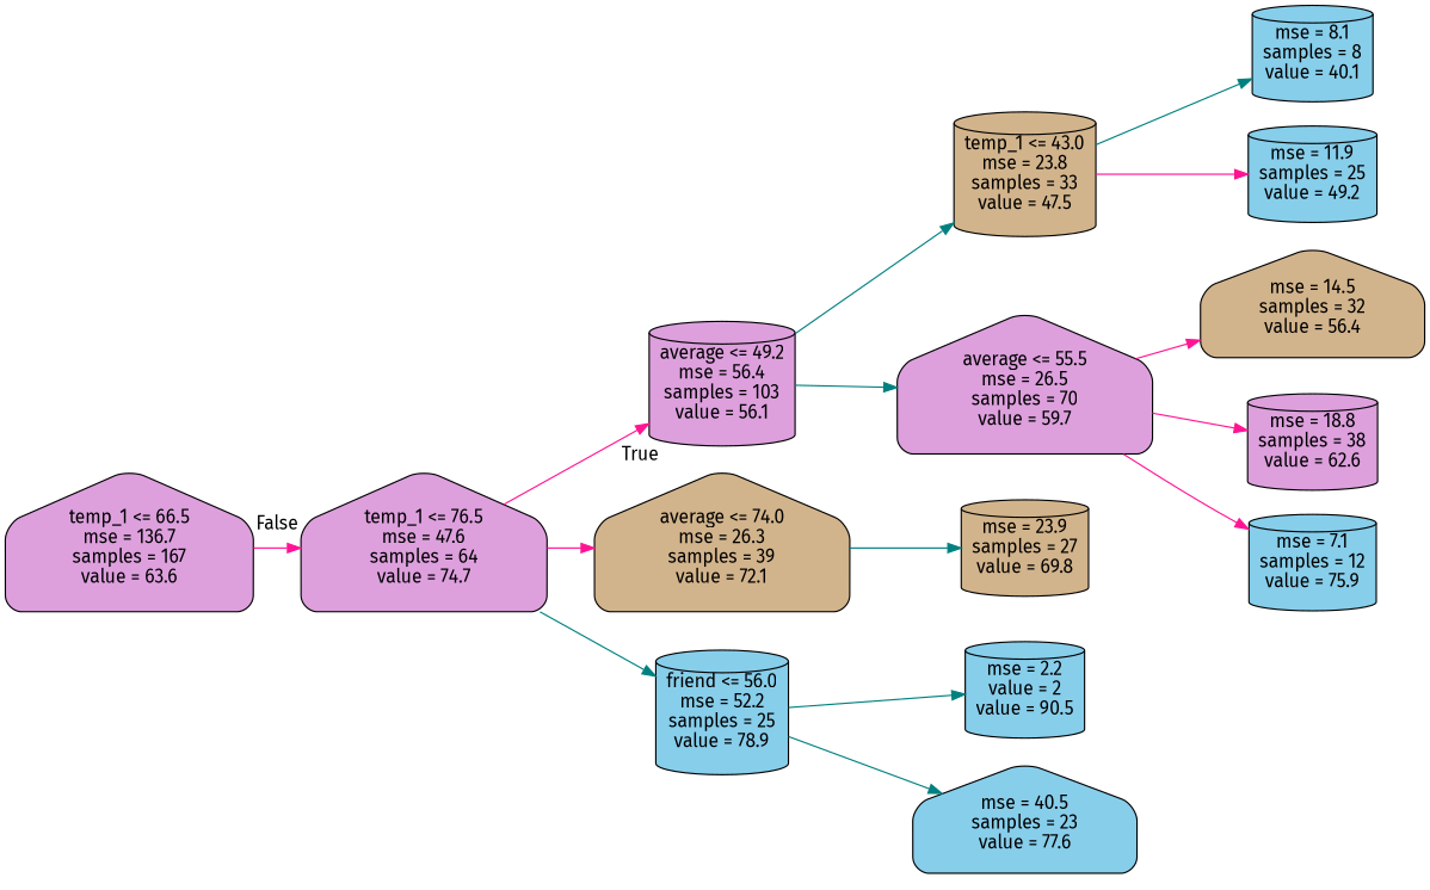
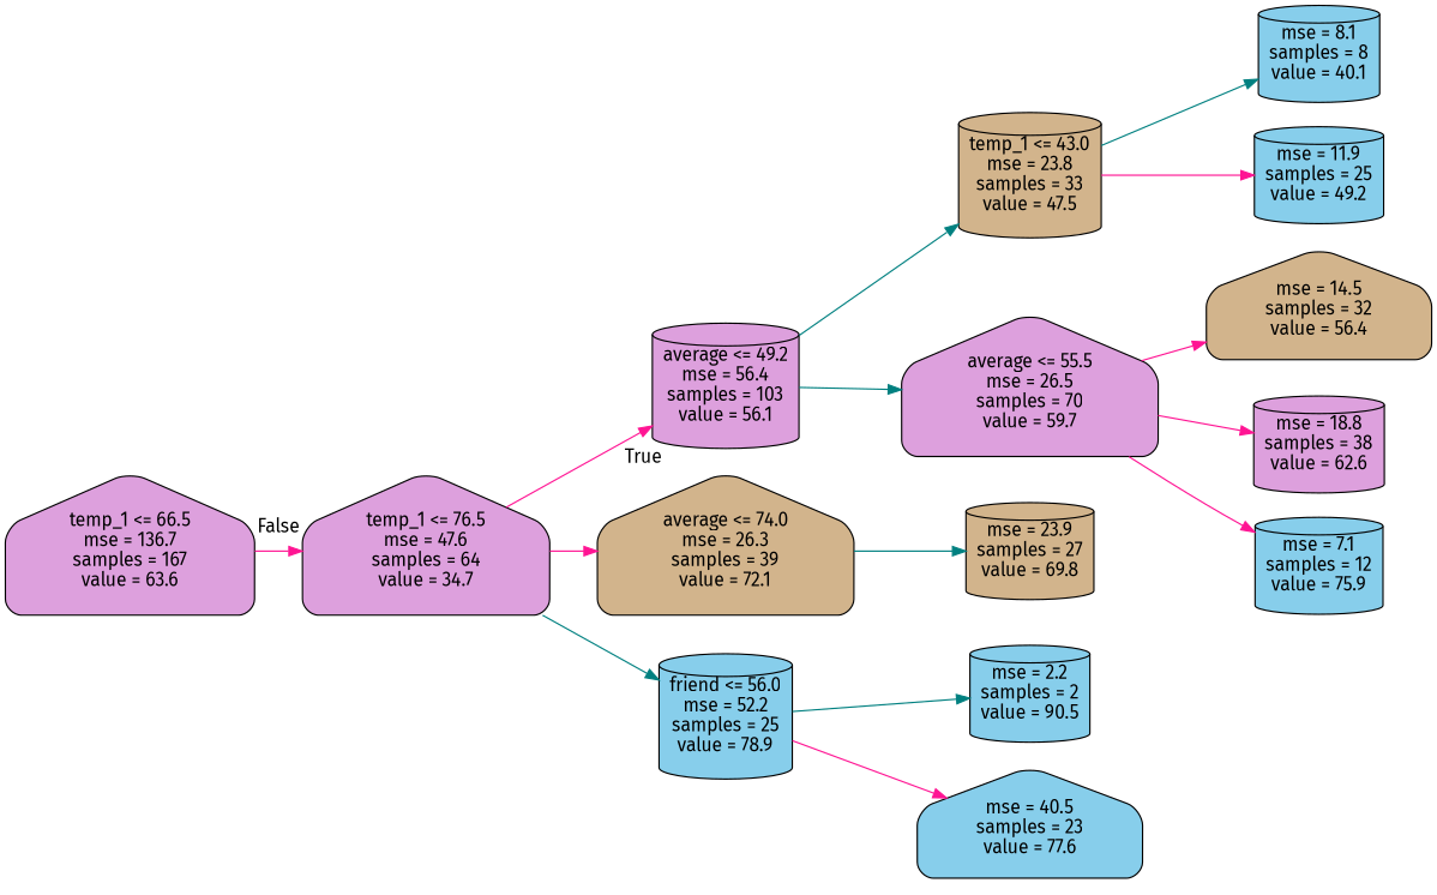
  digraph {
    fontname="Fira Sans"
    rankdir=LR
    node [color=black fillcolor=skyblue fontname="Fira Sans" shape=cylinder style="rounded,filled"]
    edge [color=deeppink fontname="Fira Sans"]
    n1 [fillcolor=plum label="temp_1 <= 66.5\nmse = 136.7\nsamples = 167\nvalue = 63.6" shape=house]
-   n2 [fillcolor=plum label="temp_1 <= 76.5\nmse = 47.6\nsamples = 64\nvalue = 74.7" shape=house]
+   n2 [fillcolor=plum label="temp_1 <= 76.5\nmse = 47.6\nsamples = 64\nvalue = 34.7" shape=house]
    n3 [fillcolor=plum label="average <= 49.2\nmse = 56.4\nsamples = 103\nvalue = 56.1"]
    n4 [fillcolor=tan label="temp_1 <= 43.0\nmse = 23.8\nsamples = 33\nvalue = 47.5"]
    n5 [fillcolor=plum label="average <= 55.5\nmse = 26.5\nsamples = 70\nvalue = 59.7" shape=house]
    n6 [fillcolor=tan label="average <= 74.0\nmse = 26.3\nsamples = 39\nvalue = 72.1" shape=house]
    n7 [label="friend <= 56.0\nmse = 52.2\nsamples = 25\nvalue = 78.9"]
    n8 [label="mse = 8.1\nsamples = 8\nvalue = 40.1"]
    n9 [label="mse = 11.9\nsamples = 25\nvalue = 49.2"]
    n10 [fillcolor=tan label="mse = 14.5\nsamples = 32\nvalue = 56.4" shape=house]
    n11 [fillcolor=plum label="mse = 18.8\nsamples = 38\nvalue = 62.6"]
    n12 [label="mse = 7.1\nsamples = 12\nvalue = 75.9"]
    n13 [fillcolor=tan label="mse = 23.9\nsamples = 27\nvalue = 69.8"]
-   n14 [label="mse = 2.2\nvalue = 2\nvalue = 90.5"]
+   n14 [label="mse = 2.2\nsamples = 2\nvalue = 90.5"]
    n15 [label="mse = 40.5\nsamples = 23\nvalue = 77.6" shape=house]
    n1 -> n2 [headlabel=False labelangle=-45 labeldistance=2.5]
    n2 -> n3 [headlabel=True labelangle=45 labeldistance=2.5]
    n2 -> n6
    n2 -> n7 [color=teal]
    n3 -> n4 [color=teal]
    n3 -> n5 [color=teal]
    n4 -> n8 [color=teal]
    n4 -> n9
    n5 -> n10
    n5 -> n11
    n5 -> n12
    n6 -> n13 [color=teal]
    n7 -> n14 [color=teal]
-   n7 -> n15 [color=teal]
+   n7 -> n15
  }
